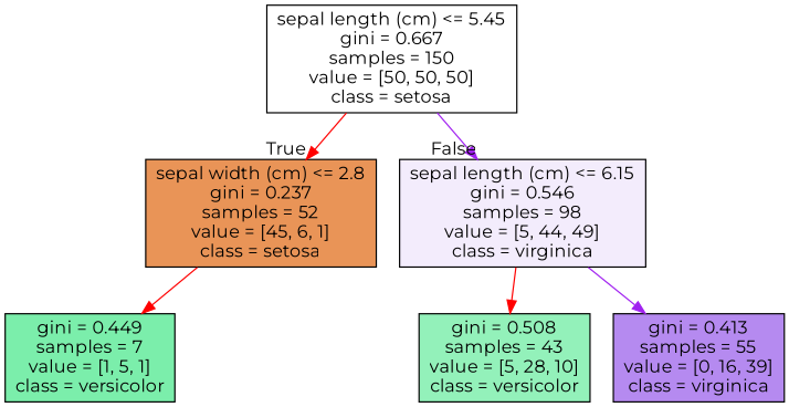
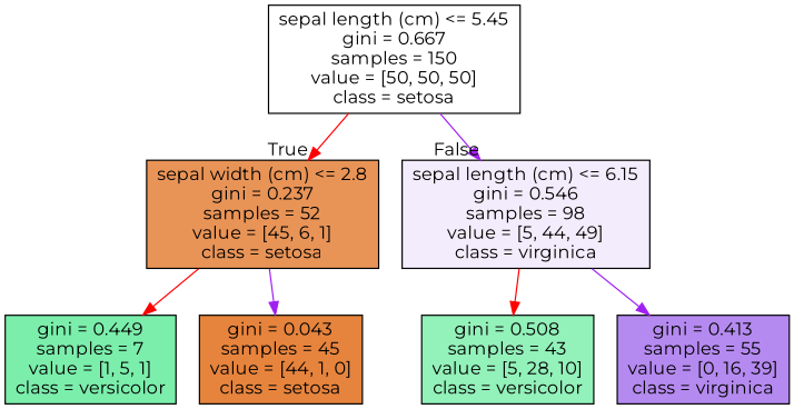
  digraph {
    fontname=Montserrat
    node [color=black shape=box style=filled fontname=Montserrat]
    edge [color=red fontname=Montserrat]
    n1 [fillcolor="#e5813900" label="sepal length (cm) <= 5.45\ngini = 0.667\nsamples = 150\nvalue = [50, 50, 50]\nclass = setosa"]
    n2 [fillcolor="#e58139d8" label="sepal width (cm) <= 2.8\ngini = 0.237\nsamples = 52\nvalue = [45, 6, 1]\nclass = setosa"]
    n3 [fillcolor="#8139e518" label="sepal length (cm) <= 6.15\ngini = 0.546\nsamples = 98\nvalue = [5, 44, 49]\nclass = virginica"]
    n4 [fillcolor="#39e581aa" label="gini = 0.449\nsamples = 7\nvalue = [1, 5, 1]\nclass = versicolor"]
+   n5 [fillcolor="#e58139f9" label="gini = 0.043\nsamples = 45\nvalue = [44, 1, 0]\nclass = setosa"]
    n6 [fillcolor="#39e5818b" label="gini = 0.508\nsamples = 43\nvalue = [5, 28, 10]\nclass = versicolor"]
    n7 [fillcolor="#8139e596" label="gini = 0.413\nsamples = 55\nvalue = [0, 16, 39]\nclass = virginica"]
    n1 -> n2 [headlabel=True labelangle=45 labeldistance=2.5]
    n1 -> n3 [headlabel=False labelangle=-45 labeldistance=2.5 color=purple]
    n2 -> n4
+   n2 -> n5 [color=purple]
    n3 -> n6
    n3 -> n7 [color=purple]
  }
